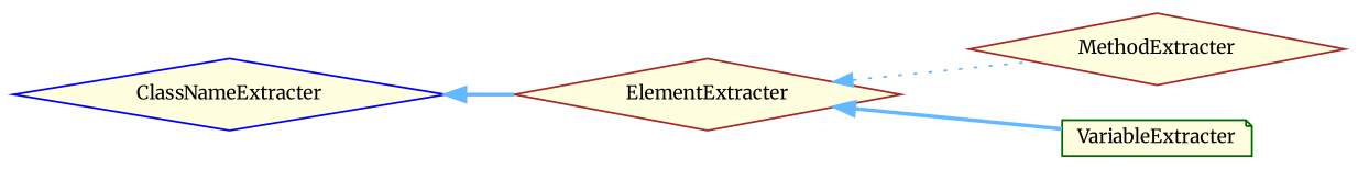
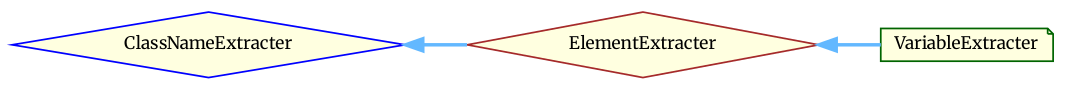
  digraph {
    fontname=Merriweather
    rankdir=LR
    node [color=brown fillcolor=lightyellow fontname=Merriweather fontsize=10 shape=diamond style=filled]
    edge [color=steelblue1 dir=back fontname=Merriweather fontsize=10 labelfontname=Helvetica labelfontsize=10 style=bold]
    n1 [height=0.2 label=ElementExtracter width=0.4]
-   n2 [height=0.2 label=MethodExtracter width=0.4]
    n3 [color=darkgreen height=0.2 label=VariableExtracter shape=note width=0.4]
    n4 [color=blue height=0.2 label=ClassNameExtracter width=0.4]
-   n1 -> n2 [style=dotted]
    n1 -> n3
    n4 -> n1
  }
